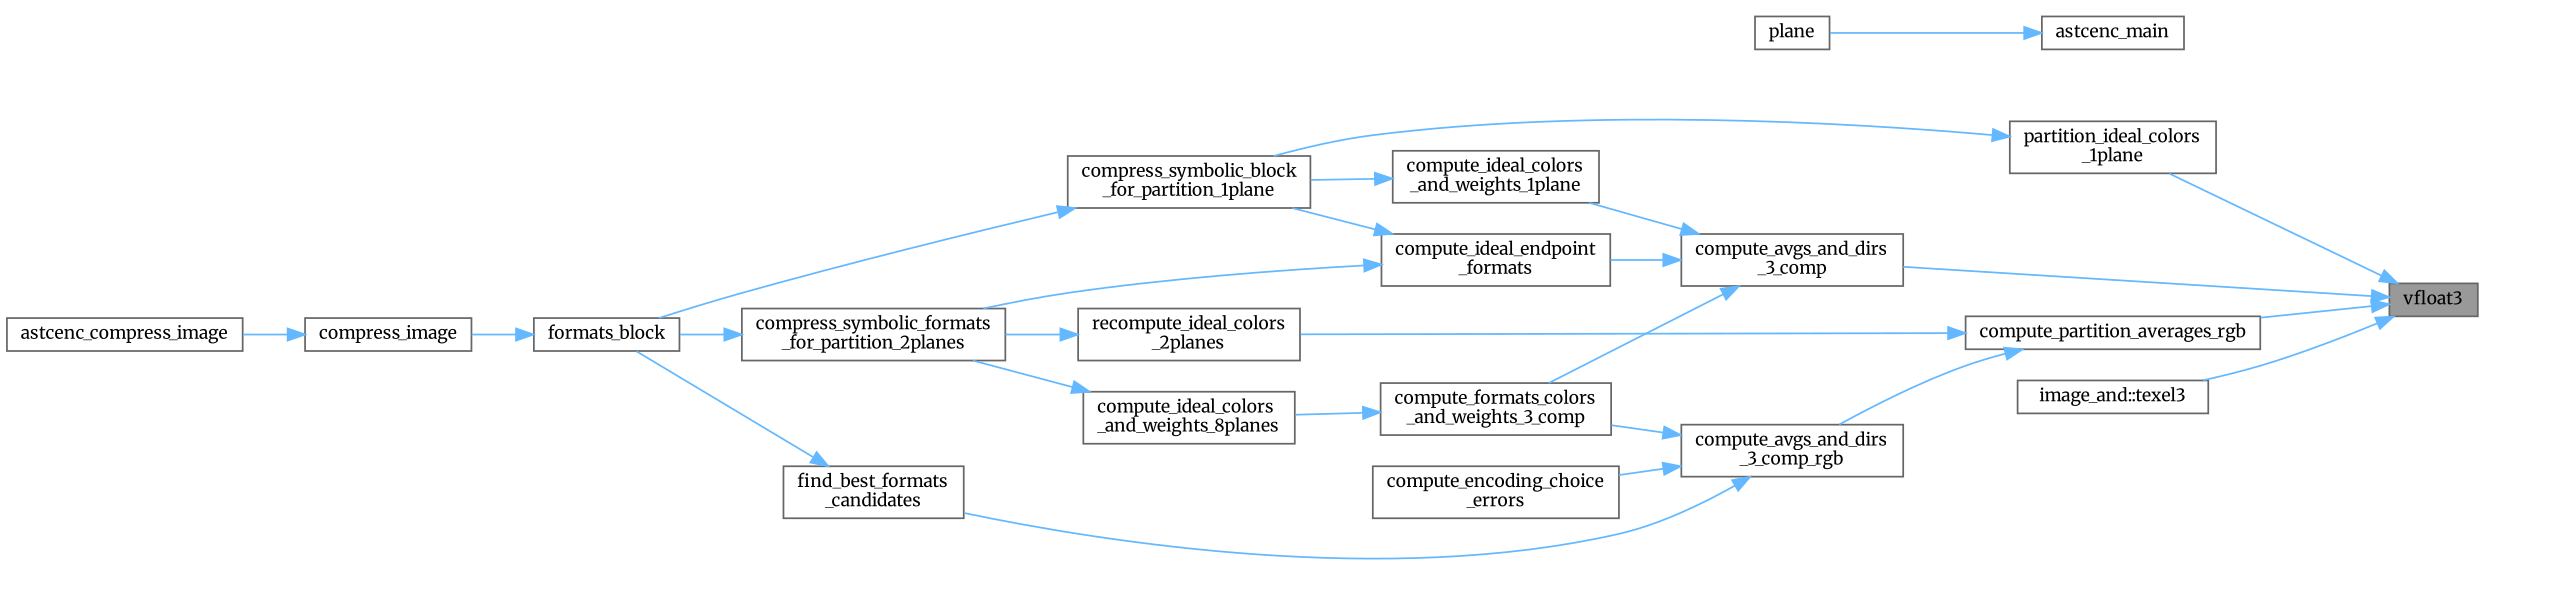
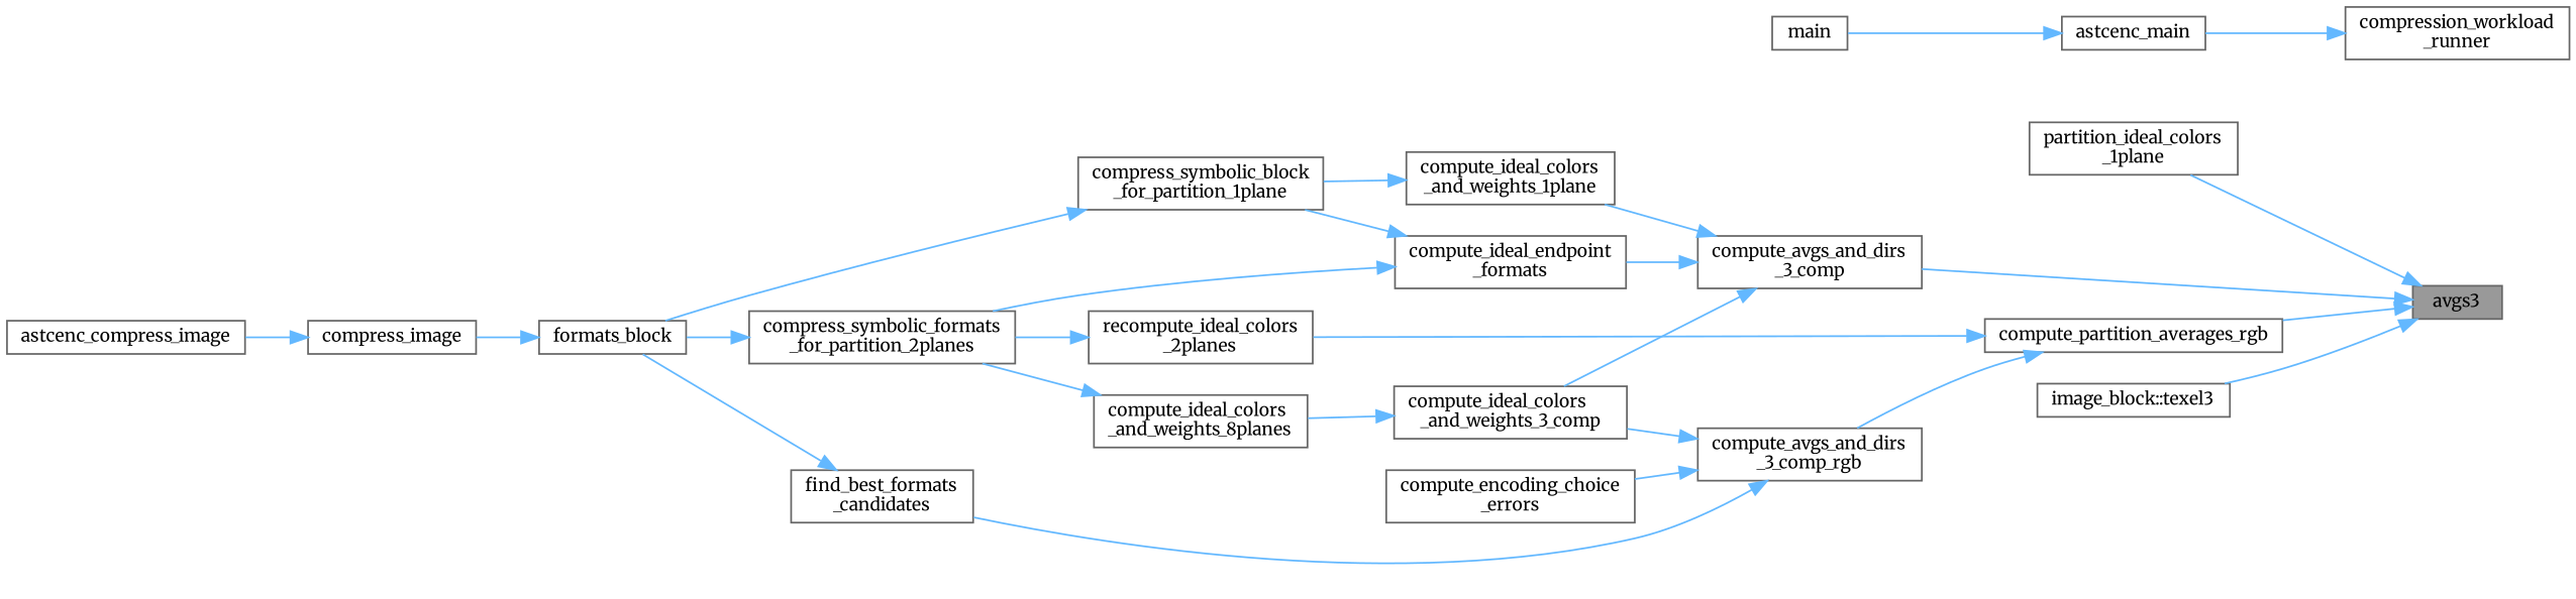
  digraph {
    fontname=Merriweather
    rankdir=RL
    node [color=grey40 fillcolor=white fontname=Merriweather fontsize=10 shape=box style=filled]
    edge [color=steelblue1 dir=back fontname=Merriweather fontsize=10 labelfontname=Helvetica labelfontsize=10 style=solid]
-   n1 [color=gray40 fillcolor=grey60 fontcolor=black height=0.2 label=vfloat3 width=0.4]
+   n1 [color=gray40 fillcolor=grey60 fontcolor=black height=0.2 label=avgs3 width=0.4]
    n2 [height=0.2 label="compute_avgs_and_dirs\l_3_comp" width=0.4]
    n3 [height=0.2 label=compute_partition_averages_rgb width=0.4]
    n4 [height=0.2 label="partition_ideal_colors\l_1plane" width=0.4]
-   n5 [height=0.2 label="image_and::texel3" width=0.4]
-   n6 [height=0.2 label="compute_formats_colors\l_and_weights_3_comp" width=0.4]
+   n5 [height=0.2 label="image_block::texel3" width=0.4]
+   n6 [height=0.2 label="compute_ideal_colors\l_and_weights_3_comp" width=0.4]
    n7 [height=0.2 label="compute_ideal_colors\l_and_weights_1plane" width=0.4]
    n8 [height=0.2 label="compute_ideal_endpoint\l_formats" width=0.4]
    n9 [height=0.2 label="compute_ideal_colors\l_and_weights_8planes" width=0.4]
    n10 [height=0.2 label="recompute_ideal_colors\l_2planes" width=0.4]
    n11 [height=0.2 label="compute_avgs_and_dirs\l_3_comp_rgb" width=0.4]
    n12 [height=0.2 label="compress_symbolic_block\l_for_partition_1plane" width=0.4]
    n13 [height=0.2 label="compress_symbolic_formats\l_for_partition_2planes" width=0.4]
    n14 [height=0.2 label=formats_block width=0.4]
    n15 [height=0.2 label=compress_image width=0.4]
    n16 [height=0.2 label=astcenc_compress_image width=0.4]
    n17 [height=0.2 label=astcenc_main width=0.4]
-   n18 [height=0.2 label=plane width=0.4]
+   n18 [height=0.2 label=main width=0.4]
+   n19 [height=0.2 label="compression_workload\l_runner" width=0.4]
    n20 [height=0.2 label="compute_encoding_choice\l_errors" width=0.4]
    n21 [height=0.2 label="find_best_formats\l_candidates" width=0.4]
    n1 -> n2
    n1 -> n3
    n1 -> n4
    n1 -> n5
    n2 -> n6
    n2 -> n7
    n2 -> n8
    n3 -> n10
    n3 -> n11
-   n4 -> n12
    n6 -> n9
    n7 -> n12
    n8 -> n12
    n8 -> n13
    n9 -> n13
    n10 -> n13
    n11 -> n6
    n11 -> n20
    n11 -> n21
    n12 -> n14
    n13 -> n14
    n14 -> n15
    n15 -> n16
    n17 -> n18
+   n19 -> n17
    n21 -> n14
  }
